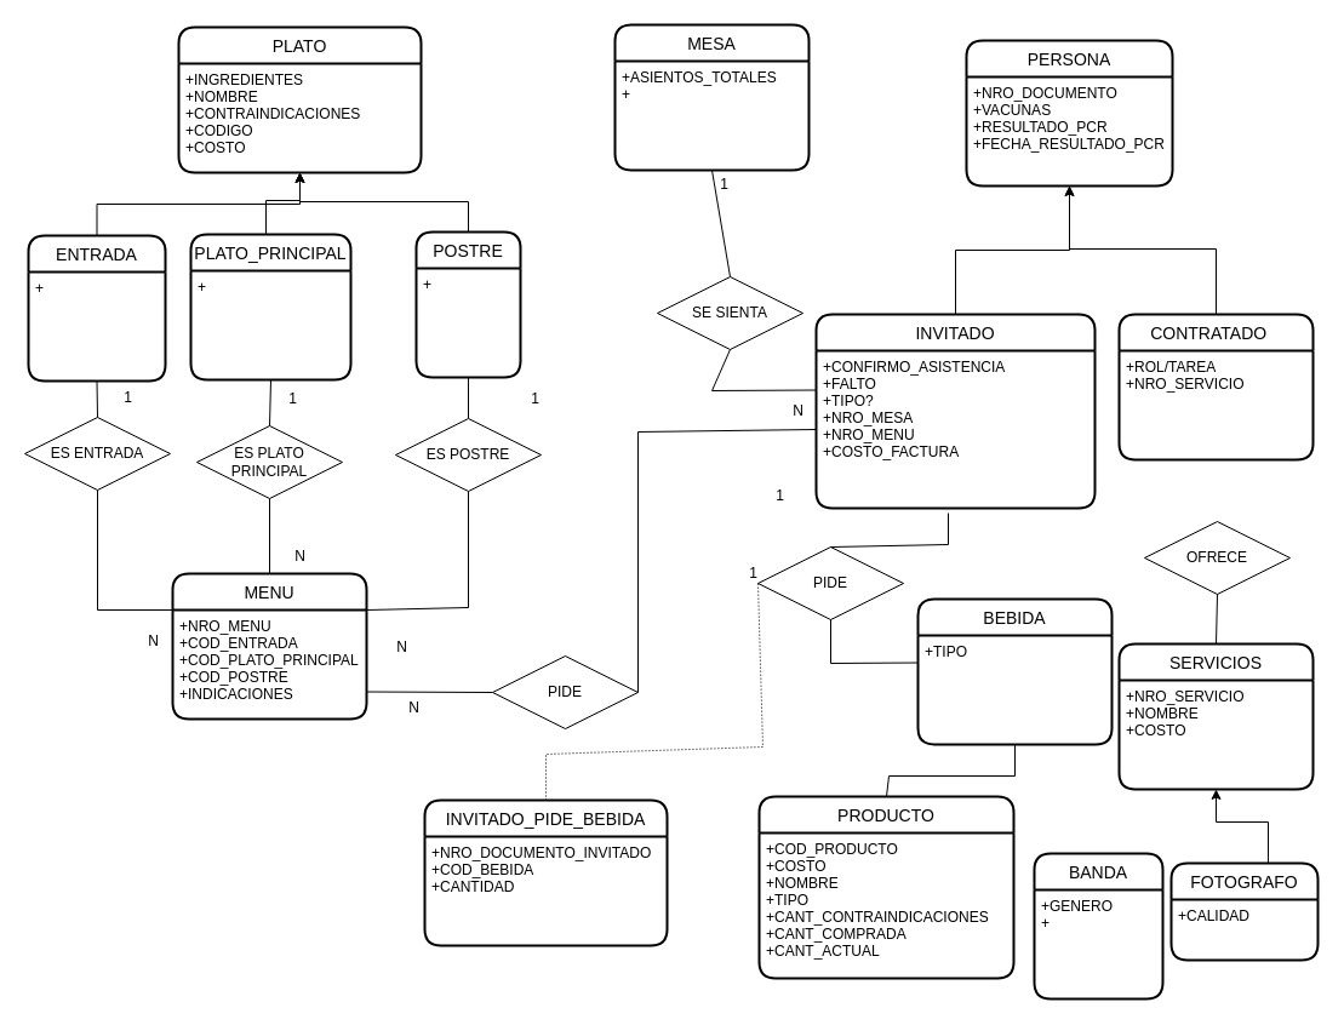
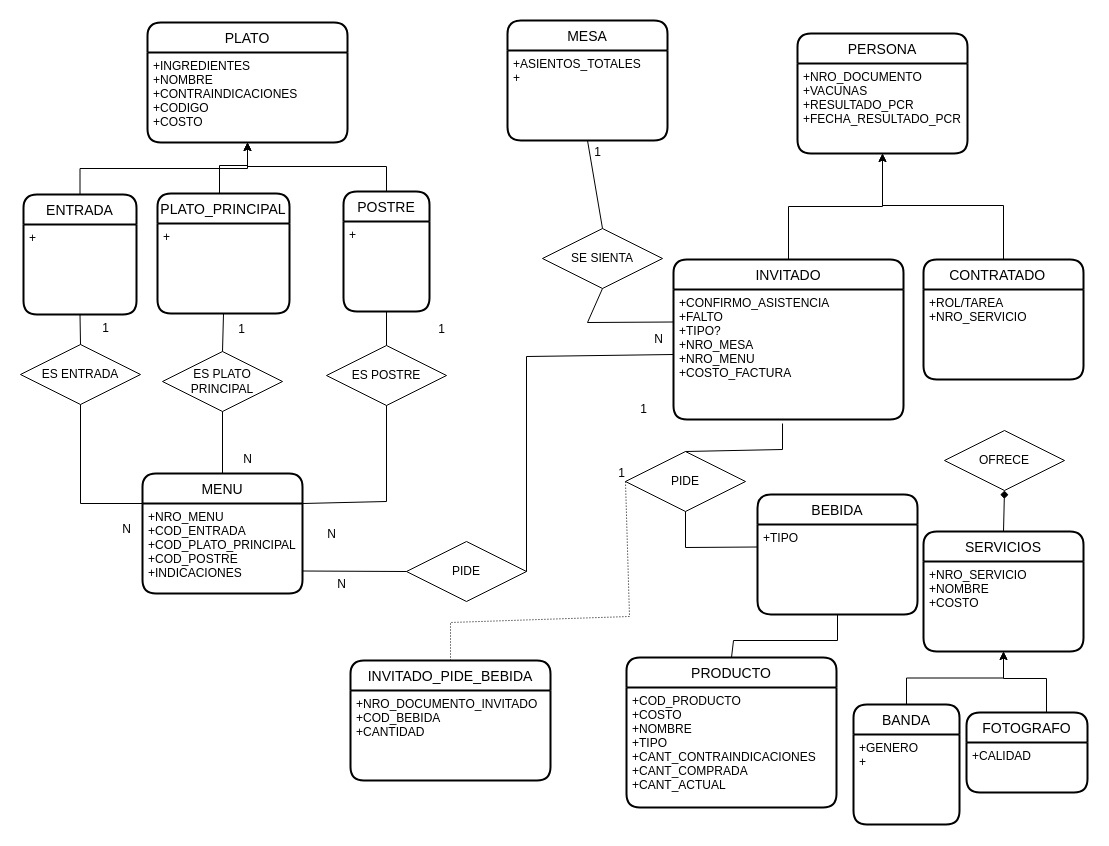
  <mxCell id="0" />
  <mxCell id="1" parent="0" />
  <mxCell id="2" value="PERSONA" style="swimlane;childLayout=stackLayout;horizontal=1;startSize=30;horizontalStack=0;rounded=1;fontSize=14;fontStyle=0;strokeWidth=2;resizeParent=0;resizeLast=1;shadow=0;dashed=0;align=center;" vertex="1" parent="1"><mxGeometry x="797" y="33" width="170" height="120" as="geometry" /></mxCell>
  <mxCell id="3" value="+NRO_DOCUMENTO&#10;+VACUNAS&#10;+RESULTADO_PCR&#10;+FECHA_RESULTADO_PCR&#10;" style="align=left;strokeColor=none;fillColor=none;spacingLeft=4;fontSize=12;verticalAlign=top;resizable=0;rotatable=0;part=1;" vertex="1" parent="2"><mxGeometry y="30" width="170" height="90" as="geometry" /></mxCell>
  <mxCell id="4" style="edgeStyle=orthogonalEdgeStyle;rounded=0;orthogonalLoop=1;jettySize=auto;html=1;entryX=0.5;entryY=1;entryDx=0;entryDy=0;" edge="1" parent="1" source="5" target="3"><mxGeometry relative="1" as="geometry" /></mxCell>
  <mxCell id="5" value="INVITADO" style="swimlane;childLayout=stackLayout;horizontal=1;startSize=30;horizontalStack=0;rounded=1;fontSize=14;fontStyle=0;strokeWidth=2;resizeParent=0;resizeLast=1;shadow=0;dashed=0;align=center;" vertex="1" parent="1"><mxGeometry x="673" y="259" width="230" height="160" as="geometry" /></mxCell>
  <mxCell id="6" value="+CONFIRMO_ASISTENCIA&#10;+FALTO&#10;+TIPO?&#10;+NRO_MESA&#10;+NRO_MENU&#10;+COSTO_FACTURA" style="align=left;strokeColor=none;fillColor=none;spacingLeft=4;fontSize=12;verticalAlign=top;resizable=0;rotatable=0;part=1;" vertex="1" parent="5"><mxGeometry y="30" width="230" height="130" as="geometry" /></mxCell>
  <mxCell id="7" style="edgeStyle=orthogonalEdgeStyle;rounded=0;orthogonalLoop=1;jettySize=auto;html=1;entryX=0.5;entryY=1;entryDx=0;entryDy=0;exitX=0.5;exitY=0;exitDx=0;exitDy=0;" edge="1" parent="1" source="8" target="3"><mxGeometry relative="1" as="geometry"><Array as="points"><mxPoint x="1003" y="205" /><mxPoint x="882" y="205" /></Array></mxGeometry></mxCell>
  <mxCell id="8" value="CONTRATADO   " style="swimlane;childLayout=stackLayout;horizontal=1;startSize=30;horizontalStack=0;rounded=1;fontSize=14;fontStyle=0;strokeWidth=2;resizeParent=0;resizeLast=1;shadow=0;dashed=0;align=center;" vertex="1" parent="1"><mxGeometry x="923" y="259" width="160" height="120" as="geometry" /></mxCell>
  <mxCell id="9" value="+ROL/TAREA&#10;+NRO_SERVICIO" style="align=left;strokeColor=none;fillColor=none;spacingLeft=4;fontSize=12;verticalAlign=top;resizable=0;rotatable=0;part=1;" vertex="1" parent="8"><mxGeometry y="30" width="160" height="90" as="geometry" /></mxCell>
  <mxCell id="10" value="FOTOGRAFO" style="swimlane;childLayout=stackLayout;horizontal=1;startSize=30;horizontalStack=0;rounded=1;fontSize=14;fontStyle=0;strokeWidth=2;resizeParent=0;resizeLast=1;shadow=0;dashed=0;align=center;" vertex="1" parent="1"><mxGeometry x="966" y="712" width="121" height="80" as="geometry" /></mxCell>
  <mxCell id="11" value="+CALIDAD" style="align=left;strokeColor=none;fillColor=none;spacingLeft=4;fontSize=12;verticalAlign=top;resizable=0;rotatable=0;part=1;" vertex="1" parent="10"><mxGeometry y="30" width="121" height="50" as="geometry" /></mxCell>
  <mxCell id="12" value="MESA" style="swimlane;childLayout=stackLayout;horizontal=1;startSize=30;horizontalStack=0;rounded=1;fontSize=14;fontStyle=0;strokeWidth=2;resizeParent=0;resizeLast=1;shadow=0;dashed=0;align=center;" vertex="1" parent="1"><mxGeometry x="507" y="20" width="160" height="120" as="geometry" /></mxCell>
  <mxCell id="13" value="+ASIENTOS_TOTALES&#10;+&#10;" style="align=left;strokeColor=none;fillColor=none;spacingLeft=4;fontSize=12;verticalAlign=top;resizable=0;rotatable=0;part=1;" vertex="1" parent="12"><mxGeometry y="30" width="160" height="90" as="geometry" /></mxCell>
  <mxCell id="14" value="PRODUCTO" style="swimlane;childLayout=stackLayout;horizontal=1;startSize=30;horizontalStack=0;rounded=1;fontSize=14;fontStyle=0;strokeWidth=2;resizeParent=0;resizeLast=1;shadow=0;dashed=0;align=center;" vertex="1" parent="1"><mxGeometry x="626" y="657" width="210" height="150" as="geometry" /></mxCell>
  <mxCell id="15" value="+COD_PRODUCTO&#10;+COSTO&#10;+NOMBRE&#10;+TIPO&#10;+CANT_CONTRAINDICACIONES&#10;+CANT_COMPRADA&#10;+CANT_ACTUAL" style="align=left;strokeColor=none;fillColor=none;spacingLeft=4;fontSize=12;verticalAlign=top;resizable=0;rotatable=0;part=1;" vertex="1" parent="14"><mxGeometry y="30" width="210" height="120" as="geometry" /></mxCell>
  <mxCell id="16" value="BEBIDA" style="swimlane;childLayout=stackLayout;horizontal=1;startSize=30;horizontalStack=0;rounded=1;fontSize=14;fontStyle=0;strokeWidth=2;resizeParent=0;resizeLast=1;shadow=0;dashed=0;align=center;" vertex="1" parent="1"><mxGeometry x="757" y="494" width="160" height="120" as="geometry" /></mxCell>
  <mxCell id="17" value="+TIPO&#10;&#10;" style="align=left;strokeColor=none;fillColor=none;spacingLeft=4;fontSize=12;verticalAlign=top;resizable=0;rotatable=0;part=1;" vertex="1" parent="16"><mxGeometry y="30" width="160" height="90" as="geometry" /></mxCell>
  <mxCell id="18" value="PLATO" style="swimlane;childLayout=stackLayout;horizontal=1;startSize=30;horizontalStack=0;rounded=1;fontSize=14;fontStyle=0;strokeWidth=2;resizeParent=0;resizeLast=1;shadow=0;dashed=0;align=center;" vertex="1" parent="1"><mxGeometry x="147" y="22" width="200" height="120" as="geometry" /></mxCell>
  <mxCell id="19" value="+INGREDIENTES&#10;+NOMBRE&#10;+CONTRAINDICACIONES&#10;+CODIGO&#10;+COSTO" style="align=left;strokeColor=none;fillColor=none;spacingLeft=4;fontSize=12;verticalAlign=top;resizable=0;rotatable=0;part=1;" vertex="1" parent="18"><mxGeometry y="30" width="200" height="90" as="geometry" /></mxCell>
  <mxCell id="20" value="INVITADO_PIDE_BEBIDA" style="swimlane;childLayout=stackLayout;horizontal=1;startSize=30;horizontalStack=0;rounded=1;fontSize=14;fontStyle=0;strokeWidth=2;resizeParent=0;resizeLast=1;shadow=0;dashed=0;align=center;" vertex="1" parent="1"><mxGeometry x="350" y="660" width="200" height="120" as="geometry" /></mxCell>
  <mxCell id="21" value="+NRO_DOCUMENTO_INVITADO&#10;+COD_BEBIDA&#10;+CANTIDAD" style="align=left;strokeColor=none;fillColor=none;spacingLeft=4;fontSize=12;verticalAlign=top;resizable=0;rotatable=0;part=1;" vertex="1" parent="20"><mxGeometry y="30" width="200" height="90" as="geometry" /></mxCell>
  <mxCell id="22" style="edgeStyle=orthogonalEdgeStyle;rounded=0;orthogonalLoop=1;jettySize=auto;html=1;exitX=0.5;exitY=0;exitDx=0;exitDy=0;entryX=0.5;entryY=1;entryDx=0;entryDy=0;" edge="1" parent="1" source="23" target="19"><mxGeometry relative="1" as="geometry"><mxPoint x="90" y="108" as="targetPoint" /></mxGeometry></mxCell>
  <mxCell id="23" value="ENTRADA" style="swimlane;childLayout=stackLayout;horizontal=1;startSize=30;horizontalStack=0;rounded=1;fontSize=14;fontStyle=0;strokeWidth=2;resizeParent=0;resizeLast=1;shadow=0;dashed=0;align=center;" vertex="1" parent="1"><mxGeometry x="23" y="194" width="113" height="120" as="geometry" /></mxCell>
  <mxCell id="24" value="+" style="align=left;strokeColor=none;fillColor=none;spacingLeft=4;fontSize=12;verticalAlign=top;resizable=0;rotatable=0;part=1;" vertex="1" parent="23"><mxGeometry y="30" width="113" height="90" as="geometry" /></mxCell>
  <mxCell id="25" style="edgeStyle=orthogonalEdgeStyle;rounded=0;orthogonalLoop=1;jettySize=auto;html=1;entryX=0.5;entryY=1;entryDx=0;entryDy=0;" edge="1" parent="1" source="26" target="19"><mxGeometry relative="1" as="geometry"><mxPoint x="433" y="136" as="targetPoint" /><Array as="points"><mxPoint x="219" y="165" /><mxPoint x="247" y="165" /></Array></mxGeometry></mxCell>
  <mxCell id="26" value="PLATO_PRINCIPAL" style="swimlane;childLayout=stackLayout;horizontal=1;startSize=30;horizontalStack=0;rounded=1;fontSize=14;fontStyle=0;strokeWidth=2;resizeParent=0;resizeLast=1;shadow=0;dashed=0;align=center;" vertex="1" parent="1"><mxGeometry x="157" y="193" width="132" height="120" as="geometry" /></mxCell>
  <mxCell id="27" value="+" style="align=left;strokeColor=none;fillColor=none;spacingLeft=4;fontSize=12;verticalAlign=top;resizable=0;rotatable=0;part=1;" vertex="1" parent="26"><mxGeometry y="30" width="132" height="90" as="geometry" /></mxCell>
  <mxCell id="28" value="POSTRE" style="swimlane;childLayout=stackLayout;horizontal=1;startSize=30;horizontalStack=0;rounded=1;fontSize=14;fontStyle=0;strokeWidth=2;resizeParent=0;resizeLast=1;shadow=0;dashed=0;align=center;" vertex="1" parent="1"><mxGeometry x="343" y="191" width="86" height="120" as="geometry" /></mxCell>
  <mxCell id="29" value="+" style="align=left;strokeColor=none;fillColor=none;spacingLeft=4;fontSize=12;verticalAlign=top;resizable=0;rotatable=0;part=1;" vertex="1" parent="28"><mxGeometry y="30" width="86" height="90" as="geometry" /></mxCell>
  <mxCell id="30" value="MENU" style="swimlane;childLayout=stackLayout;horizontal=1;startSize=30;horizontalStack=0;rounded=1;fontSize=14;fontStyle=0;strokeWidth=2;resizeParent=0;resizeLast=1;shadow=0;dashed=0;align=center;" vertex="1" parent="1"><mxGeometry x="142" y="473" width="160" height="120" as="geometry" /></mxCell>
  <mxCell id="31" value="+NRO_MENU&#10;+COD_ENTRADA&#10;+COD_PLATO_PRINCIPAL&#10;+COD_POSTRE&#10;+INDICACIONES" style="align=left;strokeColor=none;fillColor=none;spacingLeft=4;fontSize=12;verticalAlign=top;resizable=0;rotatable=0;part=1;" vertex="1" parent="30"><mxGeometry y="30" width="160" height="90" as="geometry" /></mxCell>
  <mxCell id="32" value="SERVICIOS" style="swimlane;childLayout=stackLayout;horizontal=1;startSize=30;horizontalStack=0;rounded=1;fontSize=14;fontStyle=0;strokeWidth=2;resizeParent=0;resizeLast=1;shadow=0;dashed=0;align=center;" vertex="1" parent="1"><mxGeometry x="923" y="531" width="160" height="120" as="geometry" /></mxCell>
  <mxCell id="33" value="+NRO_SERVICIO&#10;+NOMBRE&#10;+COSTO" style="align=left;strokeColor=none;fillColor=none;spacingLeft=4;fontSize=12;verticalAlign=top;resizable=0;rotatable=0;part=1;" vertex="1" parent="32"><mxGeometry y="30" width="160" height="90" as="geometry" /></mxCell>
+ <mxCell id="34" style="edgeStyle=orthogonalEdgeStyle;rounded=0;orthogonalLoop=1;jettySize=auto;html=1;entryX=0.5;entryY=1;entryDx=0;entryDy=0;" edge="1" parent="1" source="35" target="33"><mxGeometry relative="1" as="geometry" /></mxCell>
  <mxCell id="35" value="BANDA" style="swimlane;childLayout=stackLayout;horizontal=1;startSize=30;horizontalStack=0;rounded=1;fontSize=14;fontStyle=0;strokeWidth=2;resizeParent=0;resizeLast=1;shadow=0;dashed=0;align=center;" vertex="1" parent="1"><mxGeometry x="853" y="704" width="106" height="120" as="geometry" /></mxCell>
  <mxCell id="36" value="+GENERO&#10;+" style="align=left;strokeColor=none;fillColor=none;spacingLeft=4;fontSize=12;verticalAlign=top;resizable=0;rotatable=0;part=1;" vertex="1" parent="35"><mxGeometry y="30" width="106" height="90" as="geometry" /></mxCell>
  <mxCell id="37" value="ES PLATO PRINCIPAL" style="shape=rhombus;perimeter=rhombusPerimeter;whiteSpace=wrap;html=1;align=center;" vertex="1" parent="1"><mxGeometry x="162" y="351" width="120" height="60" as="geometry" /></mxCell>
  <mxCell id="38" value="ES POSTRE" style="shape=rhombus;perimeter=rhombusPerimeter;whiteSpace=wrap;html=1;align=center;" vertex="1" parent="1"><mxGeometry x="326" y="345" width="120" height="60" as="geometry" /></mxCell>
  <mxCell id="39" value="ES ENTRADA" style="shape=rhombus;perimeter=rhombusPerimeter;whiteSpace=wrap;html=1;align=center;" vertex="1" parent="1"><mxGeometry x="20" y="344" width="120" height="60" as="geometry" /></mxCell>
  <mxCell id="40" value="N" style="text;html=1;align=center;verticalAlign=middle;resizable=0;points=[];autosize=1;strokeColor=none;fillColor=none;" vertex="1" parent="1"><mxGeometry x="316" y="519" width="30" height="30" as="geometry" /></mxCell>
  <mxCell id="41" value="1" style="text;html=1;align=center;verticalAlign=middle;resizable=0;points=[];autosize=1;strokeColor=none;fillColor=none;" vertex="1" parent="1"><mxGeometry x="426" y="314" width="30" height="30" as="geometry" /></mxCell>
  <mxCell id="42" value="N" style="text;html=1;align=center;verticalAlign=middle;resizable=0;points=[];autosize=1;strokeColor=none;fillColor=none;" vertex="1" parent="1"><mxGeometry x="232" y="444" width="30" height="30" as="geometry" /></mxCell>
  <mxCell id="43" value="N" style="text;html=1;align=center;verticalAlign=middle;resizable=0;points=[];autosize=1;strokeColor=none;fillColor=none;" vertex="1" parent="1"><mxGeometry x="111" y="514" width="30" height="30" as="geometry" /></mxCell>
  <mxCell id="44" value="1" style="text;html=1;align=center;verticalAlign=middle;resizable=0;points=[];autosize=1;strokeColor=none;fillColor=none;" vertex="1" parent="1"><mxGeometry x="226" y="314" width="30" height="30" as="geometry" /></mxCell>
  <mxCell id="45" value="1" style="text;html=1;align=center;verticalAlign=middle;resizable=0;points=[];autosize=1;strokeColor=none;fillColor=none;" vertex="1" parent="1"><mxGeometry x="90" y="313" width="30" height="30" as="geometry" /></mxCell>
  <mxCell id="46" value="PIDE" style="shape=rhombus;perimeter=rhombusPerimeter;whiteSpace=wrap;html=1;align=center;" vertex="1" parent="1"><mxGeometry x="625" y="451" width="120" height="60" as="geometry" /></mxCell>
  <mxCell id="47" style="edgeStyle=orthogonalEdgeStyle;rounded=0;orthogonalLoop=1;jettySize=auto;html=1;entryX=0.5;entryY=1;entryDx=0;entryDy=0;exitX=0.5;exitY=0;exitDx=0;exitDy=0;" edge="1" parent="1" source="10" target="33"><mxGeometry relative="1" as="geometry"><mxPoint x="1197" y="807" as="sourcePoint" /><Array as="points"><mxPoint x="1046" y="678" /><mxPoint x="1003" y="678" /></Array></mxGeometry></mxCell>
  <mxCell id="48" value="OFRECE" style="shape=rhombus;perimeter=rhombusPerimeter;whiteSpace=wrap;html=1;align=center;" vertex="1" parent="1"><mxGeometry x="944" y="430" width="120" height="60" as="geometry" /></mxCell>
  <mxCell id="49" value="" style="endArrow=none;html=1;rounded=0;dashed=1;dashPattern=1 2;exitX=0.5;exitY=0;exitDx=0;exitDy=0;entryX=0;entryY=0.5;entryDx=0;entryDy=0;" edge="1" parent="1" source="20" target="46"><mxGeometry relative="1" as="geometry"><mxPoint x="404" y="556.5" as="sourcePoint" /><mxPoint x="713" y="559.29" as="targetPoint" /><Array as="points"><mxPoint x="450" y="622" /><mxPoint x="629" y="616" /></Array></mxGeometry></mxCell>
  <mxCell id="50" value="1" style="resizable=0;html=1;align=right;verticalAlign=bottom;" connectable="0" vertex="1" parent="49"><mxGeometry x="1" relative="1" as="geometry" /></mxCell>
  <mxCell id="51" value="SE SIENTA" style="shape=rhombus;perimeter=rhombusPerimeter;whiteSpace=wrap;html=1;align=center;" vertex="1" parent="1"><mxGeometry x="542" y="228" width="120" height="60" as="geometry" /></mxCell>
  <mxCell id="52" value="1" style="text;html=1;align=center;verticalAlign=middle;resizable=0;points=[];autosize=1;strokeColor=none;fillColor=none;" vertex="1" parent="1"><mxGeometry x="582" y="137" width="30" height="30" as="geometry" /></mxCell>
  <mxCell id="53" value="N" style="text;html=1;align=center;verticalAlign=middle;resizable=0;points=[];autosize=1;strokeColor=none;fillColor=none;" vertex="1" parent="1"><mxGeometry x="643" y="324" width="30" height="30" as="geometry" /></mxCell>
  <mxCell id="54" value="PIDE" style="shape=rhombus;perimeter=rhombusPerimeter;whiteSpace=wrap;html=1;align=center;" vertex="1" parent="1"><mxGeometry x="406" y="541" width="120" height="60" as="geometry" /></mxCell>
  <mxCell id="55" value="1" style="text;html=1;align=center;verticalAlign=middle;resizable=0;points=[];autosize=1;strokeColor=none;fillColor=none;" vertex="1" parent="1"><mxGeometry x="628" y="394" width="30" height="30" as="geometry" /></mxCell>
  <mxCell id="56" value="N" style="text;html=1;align=center;verticalAlign=middle;resizable=0;points=[];autosize=1;strokeColor=none;fillColor=none;" vertex="1" parent="1"><mxGeometry x="326" y="569" width="30" height="30" as="geometry" /></mxCell>
  <mxCell id="57" value="" style="endArrow=classic;html=1;rounded=0;exitX=0.5;exitY=0;exitDx=0;exitDy=0;entryX=0.5;entryY=1;entryDx=0;entryDy=0;" edge="1" parent="1" source="28" target="19"><mxGeometry width="50" height="50" relative="1" as="geometry"><mxPoint x="620" y="253" as="sourcePoint" /><mxPoint x="670" y="203" as="targetPoint" /><Array as="points"><mxPoint x="386" y="166" /><mxPoint x="247" y="166" /></Array></mxGeometry></mxCell>
  <mxCell id="58" value="" style="endArrow=none;html=1;rounded=0;entryX=0.5;entryY=0;entryDx=0;entryDy=0;exitX=0.5;exitY=1;exitDx=0;exitDy=0;" edge="1" parent="1" source="13" target="51"><mxGeometry width="50" height="50" relative="1" as="geometry"><mxPoint x="604" y="269" as="sourcePoint" /><mxPoint x="654" y="219" as="targetPoint" /></mxGeometry></mxCell>
  <mxCell id="59" value="" style="endArrow=none;html=1;rounded=0;exitX=0.5;exitY=1;exitDx=0;exitDy=0;entryX=0;entryY=0.25;entryDx=0;entryDy=0;" edge="1" parent="1" source="51" target="6"><mxGeometry width="50" height="50" relative="1" as="geometry"><mxPoint x="604" y="269" as="sourcePoint" /><mxPoint x="654" y="219" as="targetPoint" /><Array as="points"><mxPoint x="587" y="322" /></Array></mxGeometry></mxCell>
  <mxCell id="60" value="" style="endArrow=none;html=1;rounded=0;exitX=1;exitY=0.5;exitDx=0;exitDy=0;entryX=0;entryY=0.5;entryDx=0;entryDy=0;" edge="1" parent="1" source="54" target="6"><mxGeometry width="50" height="50" relative="1" as="geometry"><mxPoint x="604" y="536" as="sourcePoint" /><mxPoint x="654" y="486" as="targetPoint" /><Array as="points"><mxPoint x="526" y="356" /></Array></mxGeometry></mxCell>
  <mxCell id="61" value="" style="endArrow=none;html=1;rounded=0;exitX=0;exitY=0.5;exitDx=0;exitDy=0;entryX=1;entryY=0.75;entryDx=0;entryDy=0;" edge="1" parent="1" source="54" target="31"><mxGeometry width="50" height="50" relative="1" as="geometry"><mxPoint x="604" y="536" as="sourcePoint" /><mxPoint x="654" y="486" as="targetPoint" /></mxGeometry></mxCell>
  <mxCell id="62" value="" style="endArrow=none;html=1;rounded=0;entryX=0.5;entryY=1;entryDx=0;entryDy=0;exitX=0.5;exitY=0;exitDx=0;exitDy=0;" edge="1" parent="1" source="38" target="29"><mxGeometry width="50" height="50" relative="1" as="geometry"><mxPoint x="433" y="402" as="sourcePoint" /><mxPoint x="483" y="352" as="targetPoint" /></mxGeometry></mxCell>
  <mxCell id="63" value="" style="endArrow=none;html=1;rounded=0;entryX=0.5;entryY=1;entryDx=0;entryDy=0;exitX=0.5;exitY=0;exitDx=0;exitDy=0;" edge="1" parent="1" source="37" target="27"><mxGeometry width="50" height="50" relative="1" as="geometry"><mxPoint x="396" y="355" as="sourcePoint" /><mxPoint x="396" y="321" as="targetPoint" /></mxGeometry></mxCell>
  <mxCell id="64" value="" style="endArrow=none;html=1;rounded=0;entryX=0.5;entryY=1;entryDx=0;entryDy=0;exitX=0.5;exitY=0;exitDx=0;exitDy=0;" edge="1" parent="1" source="39" target="24"><mxGeometry width="50" height="50" relative="1" as="geometry"><mxPoint x="232" y="361" as="sourcePoint" /><mxPoint x="233" y="323" as="targetPoint" /></mxGeometry></mxCell>
  <mxCell id="65" value="" style="endArrow=none;html=1;rounded=0;entryX=0.5;entryY=1;entryDx=0;entryDy=0;exitX=0.5;exitY=0;exitDx=0;exitDy=0;" edge="1" parent="1" source="30" target="37"><mxGeometry width="50" height="50" relative="1" as="geometry"><mxPoint x="242" y="371" as="sourcePoint" /><mxPoint x="243" y="333" as="targetPoint" /></mxGeometry></mxCell>
  <mxCell id="66" value="" style="endArrow=none;html=1;rounded=0;entryX=0.5;entryY=1;entryDx=0;entryDy=0;exitX=1;exitY=0;exitDx=0;exitDy=0;" edge="1" parent="1" source="31" target="38"><mxGeometry width="50" height="50" relative="1" as="geometry"><mxPoint x="252" y="381" as="sourcePoint" /><mxPoint x="253" y="343" as="targetPoint" /><Array as="points"><mxPoint x="386" y="501" /></Array></mxGeometry></mxCell>
  <mxCell id="67" value="" style="endArrow=none;html=1;rounded=0;entryX=0.5;entryY=1;entryDx=0;entryDy=0;exitX=0;exitY=0;exitDx=0;exitDy=0;" edge="1" parent="1" source="31" target="39"><mxGeometry width="50" height="50" relative="1" as="geometry"><mxPoint x="262" y="391" as="sourcePoint" /><mxPoint x="263" y="353" as="targetPoint" /><Array as="points"><mxPoint x="80" y="503" /></Array></mxGeometry></mxCell>
  <mxCell id="68" value="" style="endArrow=none;html=1;rounded=0;entryX=0.5;entryY=1;entryDx=0;entryDy=0;exitX=0;exitY=0.25;exitDx=0;exitDy=0;" edge="1" parent="1" source="17" target="46"><mxGeometry width="50" height="50" relative="1" as="geometry"><mxPoint x="772" y="536" as="sourcePoint" /><mxPoint x="822" y="486" as="targetPoint" /><Array as="points"><mxPoint x="685" y="547" /></Array></mxGeometry></mxCell>
  <mxCell id="69" value="" style="endArrow=none;html=1;rounded=0;entryX=0.474;entryY=1.031;entryDx=0;entryDy=0;entryPerimeter=0;exitX=0.5;exitY=0;exitDx=0;exitDy=0;" edge="1" parent="1" source="46" target="6"><mxGeometry width="50" height="50" relative="1" as="geometry"><mxPoint x="772" y="536" as="sourcePoint" /><mxPoint x="822" y="486" as="targetPoint" /><Array as="points"><mxPoint x="782" y="449" /></Array></mxGeometry></mxCell>
- <mxCell id="70" value="" style="endArrow=none;html=1;rounded=0;entryX=0.5;entryY=1;entryDx=0;entryDy=0;exitX=0.5;exitY=0;exitDx=0;exitDy=0;" edge="1" parent="1" source="32" target="48"><mxGeometry width="50" height="50" relative="1" as="geometry"><mxPoint x="1014" y="440" as="sourcePoint" /><mxPoint x="1013" y="389" as="targetPoint" /></mxGeometry></mxCell>
+ <mxCell id="70" value="" style="endArrow=diamond;html=1;rounded=0;entryX=0.5;entryY=1;entryDx=0;entryDy=0;exitX=0.5;exitY=0;exitDx=0;exitDy=0;" edge="1" parent="1" source="32" target="48"><mxGeometry width="50" height="50" relative="1" as="geometry"><mxPoint x="1014" y="440" as="sourcePoint" /><mxPoint x="1013" y="389" as="targetPoint" /></mxGeometry></mxCell>
  <mxCell id="71" value="" style="endArrow=none;html=1;rounded=0;entryX=0.5;entryY=1;entryDx=0;entryDy=0;exitX=0.5;exitY=0;exitDx=0;exitDy=0;" edge="1" parent="1" source="14" target="17"><mxGeometry width="50" height="50" relative="1" as="geometry"><mxPoint x="772" y="669" as="sourcePoint" /><mxPoint x="822" y="619" as="targetPoint" /><Array as="points"><mxPoint x="733" y="640" /><mxPoint x="837" y="640" /></Array></mxGeometry></mxCell>
